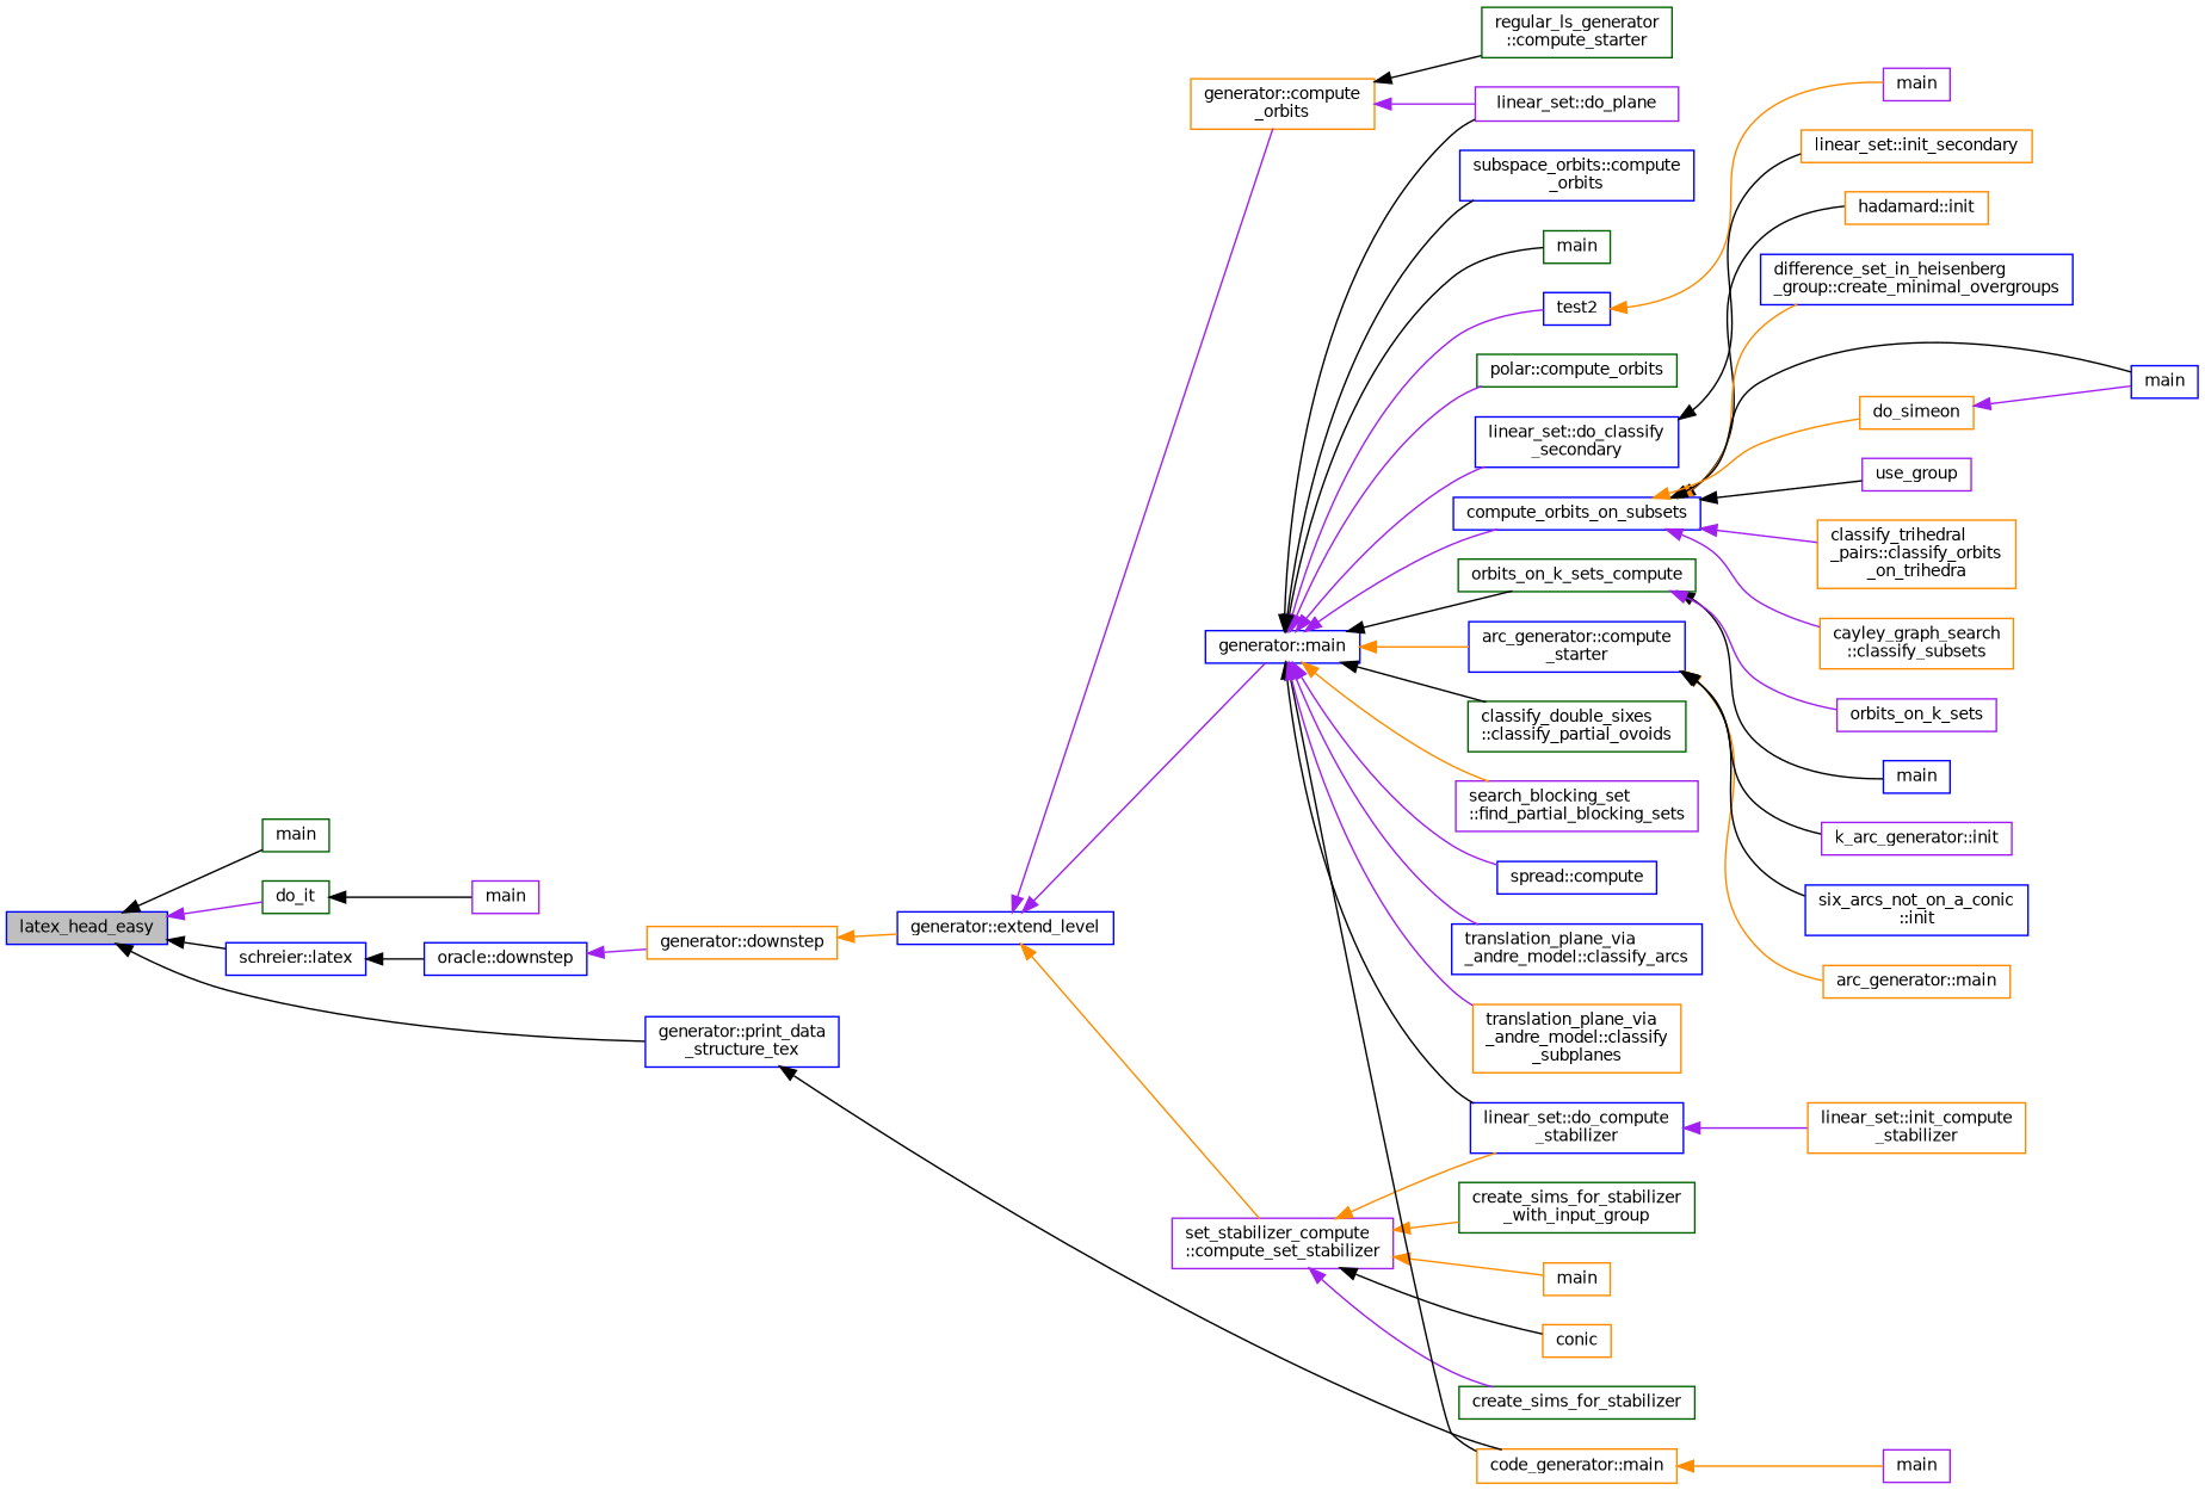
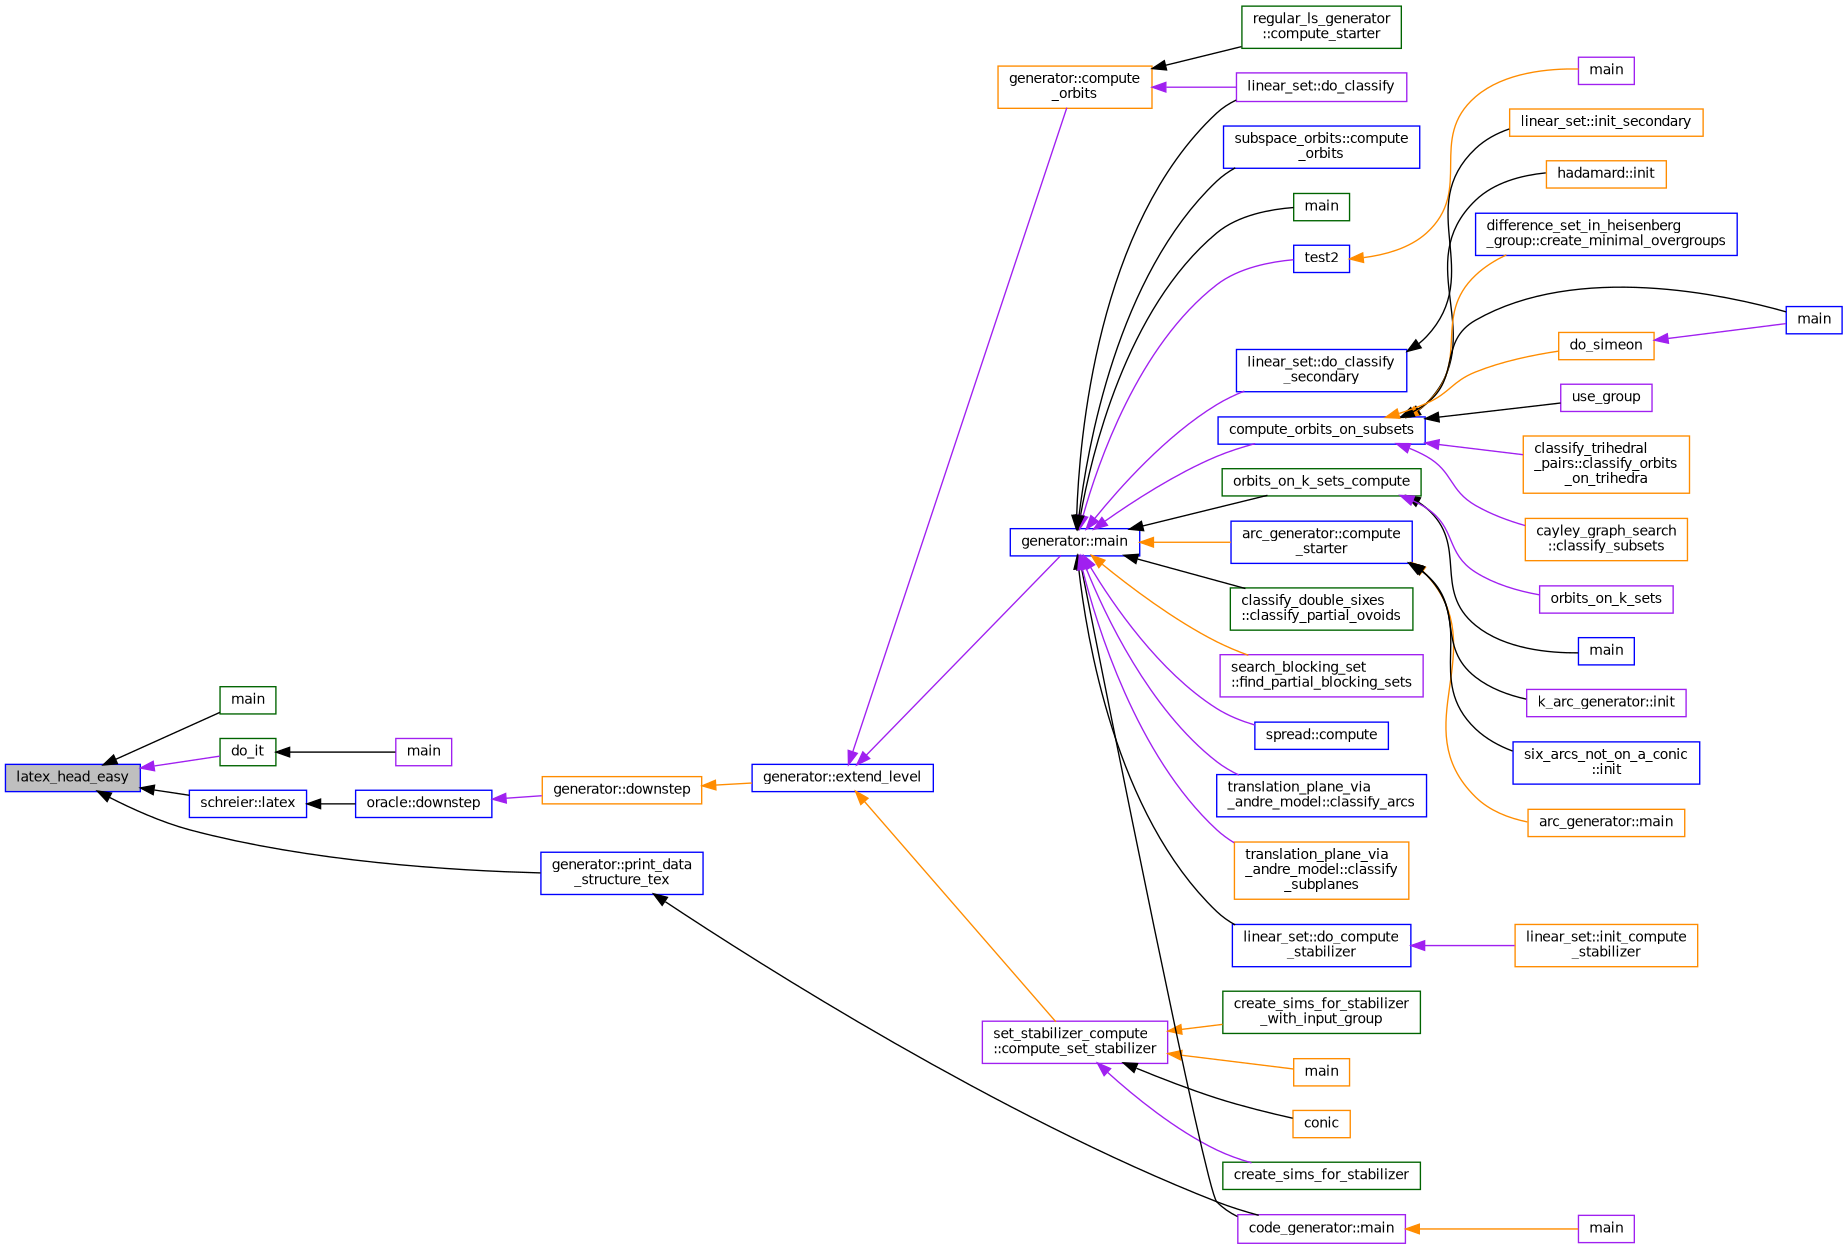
  digraph {
    rankdir=LR
    node [color=blue fillcolor=white fontname=Helvetica fontsize=10 shape=record style=filled]
    edge [color=black dir=back fontname=Helvetica fontsize=10 labelfontname=Helvetica labelfontsize=10 style=solid]
    n1 [fillcolor=grey75 fontcolor=black height=0.2 label=latex_head_easy width=0.4]
    n2 [color=darkgreen height=0.2 label=main width=0.4]
    n3 [color=darkgreen height=0.2 label=do_it width=0.4]
    n4 [height=0.2 label="schreier::latex" width=0.4]
    n5 [height=0.2 label="generator::print_data\l_structure_tex" width=0.4]
    n6 [color=purple height=0.2 label=main width=0.4]
    n7 [height=0.2 label="oracle::downstep" width=0.4]
-   n8 [color=darkorange height=0.2 label="code_generator::main" width=0.4]
+   n8 [color=purple height=0.2 label="code_generator::main" width=0.4]
    n9 [color=darkorange height=0.2 label="generator::downstep" width=0.4]
    n10 [height=0.2 label="generator::extend_level" width=0.4]
    n11 [color=purple height=0.2 label="set_stabilizer_compute\l::compute_set_stabilizer" width=0.4]
    n12 [color=darkorange height=0.2 label="generator::compute\l_orbits" width=0.4]
    n13 [height=0.2 label="generator::main" width=0.4]
    n14 [color=darkorange height=0.2 label=main width=0.4]
    n15 [color=darkorange height=0.2 label=conic width=0.4]
    n16 [height=0.2 label="linear_set::do_compute\l_stabilizer" width=0.4]
    n17 [color=darkgreen height=0.2 label=create_sims_for_stabilizer width=0.4]
    n18 [color=darkgreen height=0.2 label="create_sims_for_stabilizer\l_with_input_group" width=0.4]
    n19 [color=darkgreen height=0.2 label="regular_ls_generator\l::compute_starter" width=0.4]
-   n20 [color=purple height=0.2 label="linear_set::do_plane" width=0.4]
+   n20 [color=purple height=0.2 label="linear_set::do_classify" width=0.4]
    n21 [color=darkgreen height=0.2 label=main width=0.4]
    n22 [height=0.2 label=test2 width=0.4]
-   n23 [color=darkgreen height=0.2 label="polar::compute_orbits" width=0.4]
    n24 [height=0.2 label="linear_set::do_classify\l_secondary" width=0.4]
    n25 [height=0.2 label=compute_orbits_on_subsets width=0.4]
    n26 [color=darkgreen height=0.2 label=orbits_on_k_sets_compute width=0.4]
    n27 [height=0.2 label="arc_generator::compute\l_starter" width=0.4]
    n28 [color=darkgreen height=0.2 label="classify_double_sixes\l::classify_partial_ovoids" width=0.4]
    n29 [color=purple height=0.2 label="search_blocking_set\l::find_partial_blocking_sets" width=0.4]
    n30 [height=0.2 label="spread::compute" width=0.4]
    n31 [height=0.2 label="translation_plane_via\l_andre_model::classify_arcs" width=0.4]
    n32 [color=darkorange height=0.2 label="translation_plane_via\l_andre_model::classify\l_subplanes" width=0.4]
    n33 [height=0.2 label="subspace_orbits::compute\l_orbits" width=0.4]
    n34 [color=darkorange height=0.2 label="linear_set::init_compute\l_stabilizer" width=0.4]
    n35 [color=purple height=0.2 label=main width=0.4]
    n36 [color=purple height=0.2 label=main width=0.4]
    n37 [color=darkorange height=0.2 label="linear_set::init_secondary" width=0.4]
    n38 [color=darkorange height=0.2 label="cayley_graph_search\l::classify_subsets" width=0.4]
    n39 [color=darkorange height=0.2 label="hadamard::init" width=0.4]
    n40 [height=0.2 label="difference_set_in_heisenberg\l_group::create_minimal_overgroups" width=0.4]
    n41 [height=0.2 label=main width=0.4]
    n42 [color=darkorange height=0.2 label=do_simeon width=0.4]
    n43 [color=purple height=0.2 label=use_group width=0.4]
    n44 [color=darkorange height=0.2 label="classify_trihedral\l_pairs::classify_orbits\l_on_trihedra" width=0.4]
    n45 [height=0.2 label=main width=0.4]
    n46 [color=purple height=0.2 label=orbits_on_k_sets width=0.4]
    n47 [color=darkorange height=0.2 label="arc_generator::main" width=0.4]
    n48 [color=purple height=0.2 label="k_arc_generator::init" width=0.4]
    n49 [height=0.2 label="six_arcs_not_on_a_conic\l::init" width=0.4]
    n1 -> n2
    n1 -> n3 [color=purple]
    n1 -> n4
    n1 -> n5
    n3 -> n6
    n4 -> n7
    n5 -> n8
    n7 -> n9 [color=purple]
    n8 -> n35 [color=darkorange]
    n9 -> n10 [color=darkorange]
    n10 -> n11 [color=darkorange]
    n10 -> n12 [color=purple]
    n10 -> n13 [color=purple]
    n11 -> n14 [color=darkorange]
    n11 -> n15
-   n11 -> n16 [color=darkorange]
    n11 -> n17 [color=purple]
    n11 -> n18 [color=darkorange]
    n12 -> n19
    n12 -> n20 [color=purple]
    n13 -> n8
    n13 -> n16
    n13 -> n20
    n13 -> n21
    n13 -> n22 [color=purple]
-   n13 -> n23 [color=purple]
    n13 -> n24 [color=purple]
    n13 -> n25 [color=purple]
    n13 -> n26
    n13 -> n27 [color=darkorange]
    n13 -> n28
    n13 -> n29 [color=darkorange]
    n13 -> n30 [color=purple]
    n13 -> n31 [color=purple]
    n13 -> n32 [color=purple]
    n13 -> n33
    n16 -> n34 [color=purple]
    n22 -> n36 [color=darkorange]
    n24 -> n37
    n25 -> n38 [color=purple]
    n25 -> n39
    n25 -> n40 [color=darkorange]
    n25 -> n41
    n25 -> n42 [color=darkorange]
    n25 -> n43
    n25 -> n44 [color=purple]
    n26 -> n45
    n26 -> n46 [color=purple]
    n27 -> n47 [color=darkorange]
    n27 -> n48
    n27 -> n49
    n42 -> n41 [color=purple]
  }
